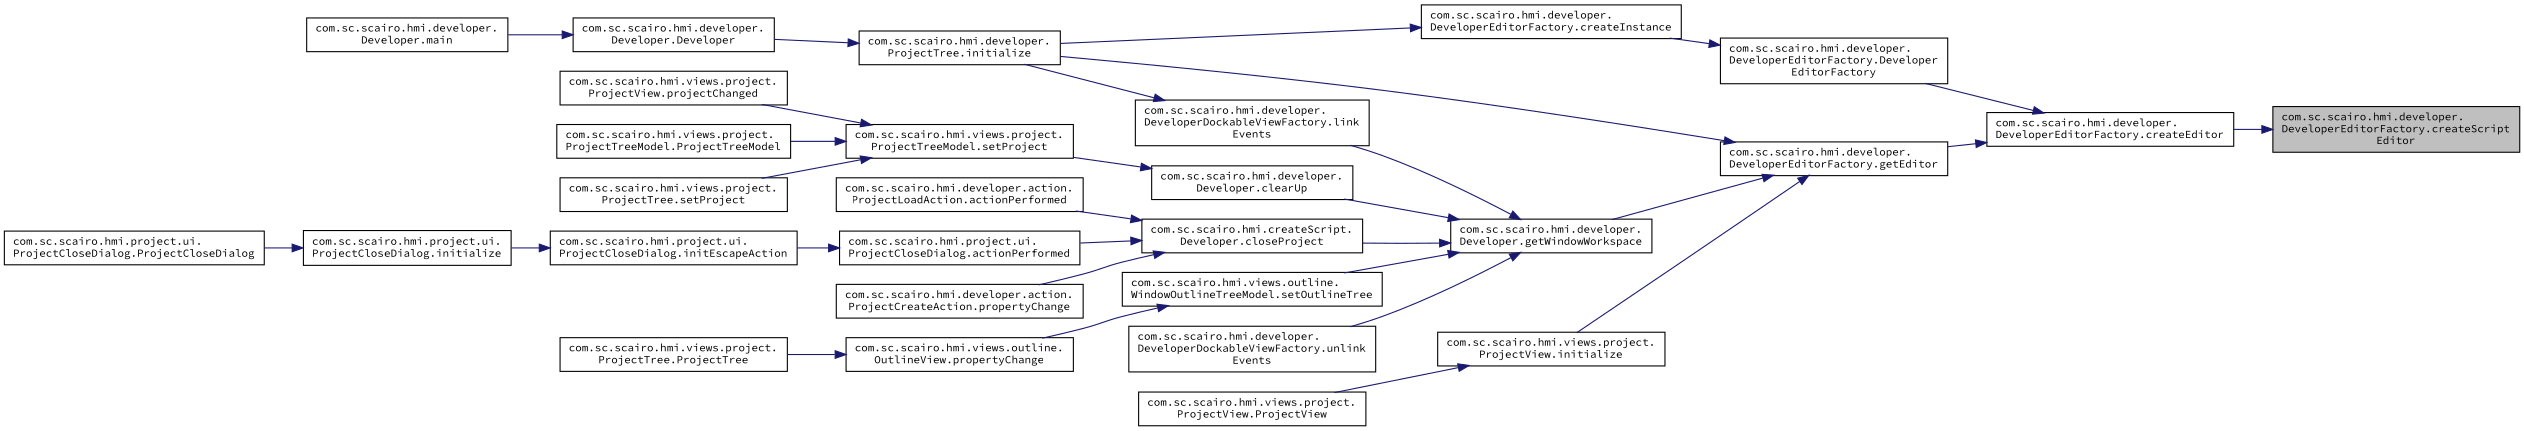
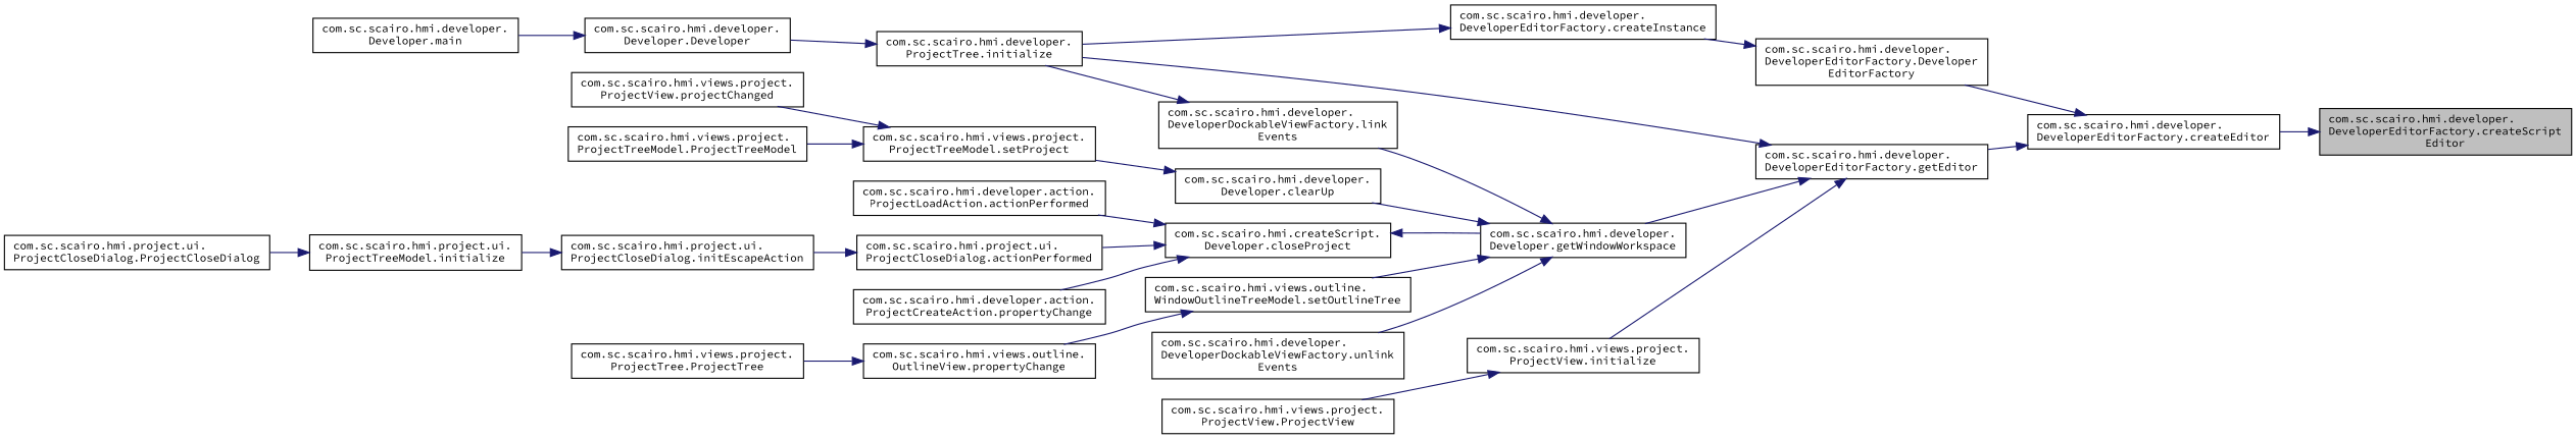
  digraph {
    fontname="Source Code Pro"
    rankdir=RL
    node [color=black fillcolor=white fontname="Source Code Pro" fontsize=10 shape=record style=filled]
    edge [color=midnightblue dir=back fontname="Source Code Pro" fontsize=10 labelfontname=Helvetica labelfontsize=10 style=solid]
    n1 [fillcolor=grey75 fontcolor=black height=0.2 label="com.sc.scairo.hmi.developer.\lDeveloperEditorFactory.createScript\lEditor" width=0.4]
    n2 [height=0.2 label="com.sc.scairo.hmi.developer.\lDeveloperEditorFactory.createEditor" width=0.4]
    n3 [height=0.2 label="com.sc.scairo.hmi.developer.\lDeveloperEditorFactory.Developer\lEditorFactory" width=0.4]
    n4 [height=0.2 label="com.sc.scairo.hmi.developer.\lDeveloperEditorFactory.getEditor" width=0.4]
    n5 [height=0.2 label="com.sc.scairo.hmi.developer.\lDeveloperEditorFactory.createInstance" width=0.4]
    n6 [height=0.2 label="com.sc.scairo.hmi.developer.\lProjectTree.initialize" width=0.4]
    n7 [height=0.2 label="com.sc.scairo.hmi.developer.\lDeveloper.getWindowWorkspace" width=0.4]
    n8 [height=0.2 label="com.sc.scairo.hmi.views.project.\lProjectView.initialize" width=0.4]
    n9 [height=0.2 label="com.sc.scairo.hmi.developer.\lDeveloper.Developer" width=0.4]
    n10 [height=0.2 label="com.sc.scairo.hmi.developer.\lDeveloper.main" width=0.4]
    n11 [height=0.2 label="com.sc.scairo.hmi.developer.\lDeveloper.clearUp" width=0.4]
    n12 [height=0.2 label="com.sc.scairo.hmi.createScript.\lDeveloper.closeProject" width=0.4]
    n13 [height=0.2 label="com.sc.scairo.hmi.developer.\lDeveloperDockableViewFactory.link\lEvents" width=0.4]
    n14 [height=0.2 label="com.sc.scairo.hmi.views.outline.\lWindowOutlineTreeModel.setOutlineTree" width=0.4]
    n15 [height=0.2 label="com.sc.scairo.hmi.developer.\lDeveloperDockableViewFactory.unlink\lEvents" width=0.4]
    n16 [height=0.2 label="com.sc.scairo.hmi.views.project.\lProjectView.ProjectView" width=0.4]
    n17 [height=0.2 label="com.sc.scairo.hmi.views.project.\lProjectTreeModel.setProject" width=0.4]
    n18 [height=0.2 label="com.sc.scairo.hmi.developer.action.\lProjectLoadAction.actionPerformed" width=0.4]
    n19 [height=0.2 label="com.sc.scairo.hmi.project.ui.\lProjectCloseDialog.actionPerformed" width=0.4]
    n20 [height=0.2 label="com.sc.scairo.hmi.developer.action.\lProjectCreateAction.propertyChange" width=0.4]
    n21 [height=0.2 label="com.sc.scairo.hmi.views.outline.\lOutlineView.propertyChange" width=0.4]
    n22 [height=0.2 label="com.sc.scairo.hmi.views.project.\lProjectView.projectChanged" width=0.4]
    n23 [height=0.2 label="com.sc.scairo.hmi.views.project.\lProjectTreeModel.ProjectTreeModel" width=0.4]
-   n24 [height=0.2 label="com.sc.scairo.hmi.views.project.\lProjectTree.setProject" width=0.4]
    n25 [height=0.2 label="com.sc.scairo.hmi.project.ui.\lProjectCloseDialog.initEscapeAction" width=0.4]
-   n26 [height=0.2 label="com.sc.scairo.hmi.project.ui.\lProjectCloseDialog.initialize" width=0.4]
+   n26 [height=0.2 label="com.sc.scairo.hmi.project.ui.\lProjectTreeModel.initialize" width=0.4]
    n27 [height=0.2 label="com.sc.scairo.hmi.project.ui.\lProjectCloseDialog.ProjectCloseDialog" width=0.4]
    n28 [height=0.2 label="com.sc.scairo.hmi.views.project.\lProjectTree.ProjectTree" width=0.4]
    n1 -> n2
    n2 -> n3
    n2 -> n4
    n3 -> n5
    n4 -> n6
    n4 -> n7
    n4 -> n8
    n5 -> n6
    n6 -> n9
    n7 -> n11
-   n7 -> n12
+   n12 -> n7
    n7 -> n13
    n7 -> n14
    n7 -> n15
    n8 -> n16
    n9 -> n10
    n11 -> n17
    n12 -> n18
    n12 -> n19
    n12 -> n20
    n13 -> n6
    n14 -> n21
    n17 -> n22
    n17 -> n23
-   n17 -> n24
    n19 -> n25
    n21 -> n28
    n25 -> n26
    n26 -> n27
  }
